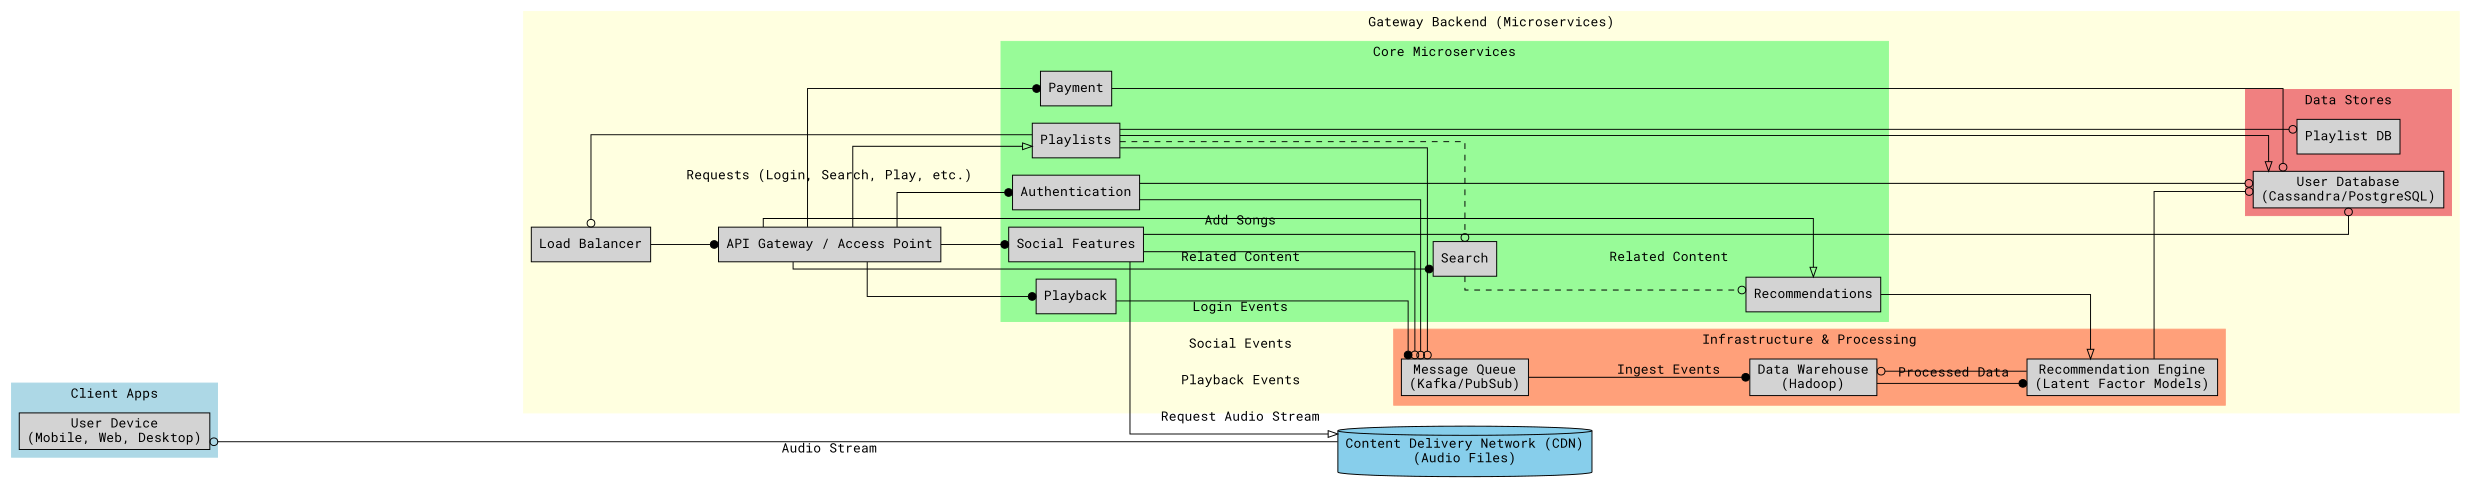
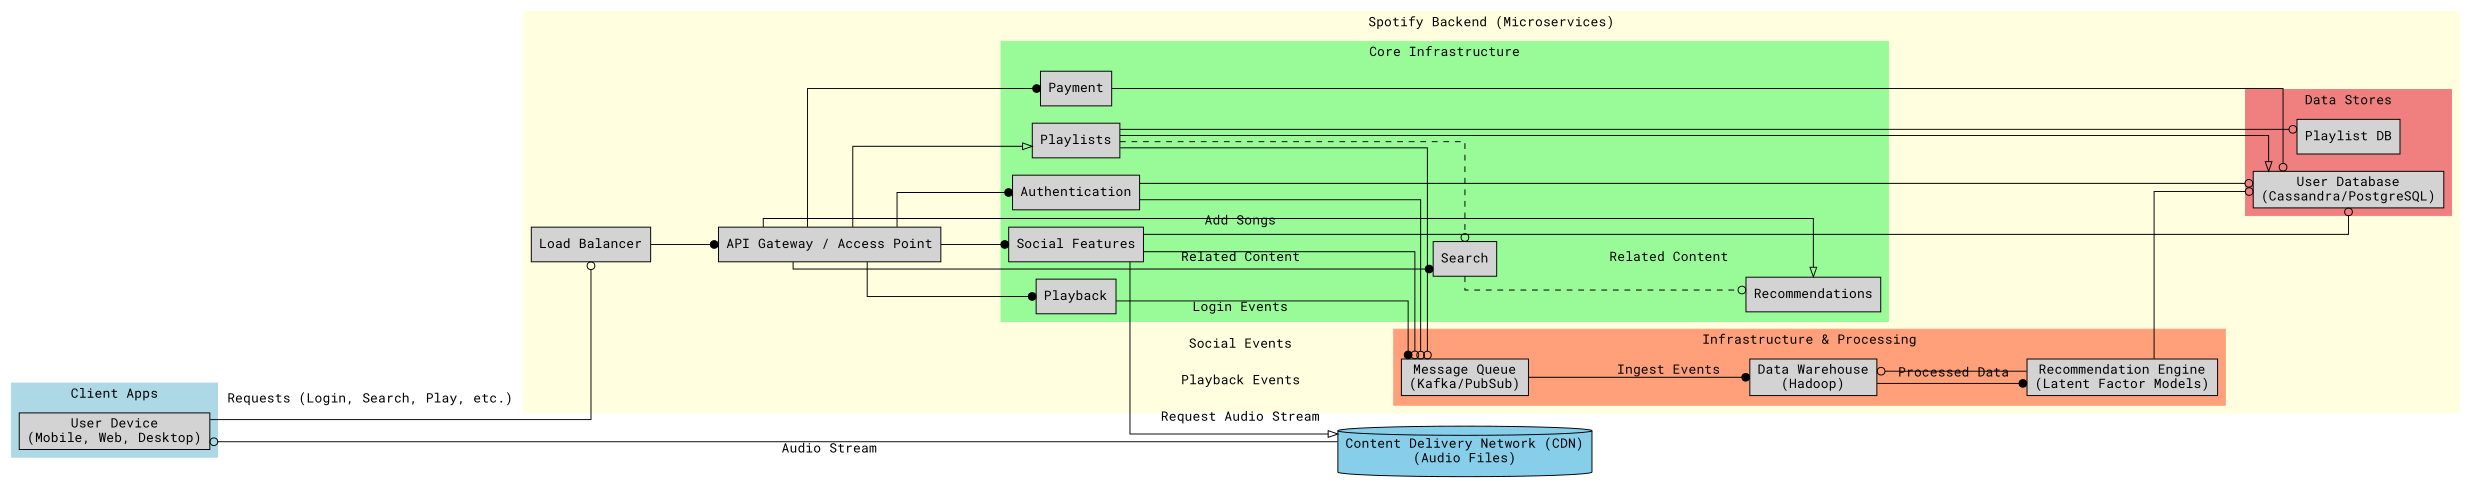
  digraph {
    fontname="Roboto Mono"
    rankdir=LR
    splines=ortho
    node [fillcolor=lightgrey fontname="Roboto Mono" shape=box style=filled]
    edge [arrowhead=odot fontname="Roboto Mono"]
    n1 [label="User Device\n(Mobile, Web, Desktop)"]
    n2 [label=Authentication]
    n3 [label=Search]
    n4 [label=Playback]
    n5 [label=Playlists]
    n6 [label=Recommendations]
    n7 [label="Social Features"]
    n8 [label=Payment]
    n9 [label="User Database\n(Cassandra/PostgreSQL)"]
    n10 [label="Playlist DB"]
    n11 [label="Message Queue\n(Kafka/PubSub)"]
    n12 [label="Data Warehouse\n(Hadoop)"]
    n13 [label="Recommendation Engine\n(Latent Factor Models)"]
    n14 [label="Load Balancer"]
    n15 [label="API Gateway / Access Point"]
    n16 [fillcolor=skyblue label="Content Delivery Network (CDN)\n(Audio Files)" shape=cylinder]
    subgraph cluster_1 {
      color=lightblue
      label="Client Apps"
      style=filled
      n1
    }
    subgraph cluster_2 {
      color=lightyellow
-     label="Gateway Backend (Microservices)"
+     label="Spotify Backend (Microservices)"
      style=filled
      n14
      n15
      subgraph cluster_3 {
        color=palegreen
-       label="Core Microservices"
+       label="Core Infrastructure"
        style=filled
        n2
        n3
        n4
        n5
        n6
        n7
        n8
      }
      subgraph cluster_4 {
        color=lightcoral
        label="Data Stores"
        style=filled
        n9
        n10
      }
      subgraph cluster_5 {
        color=lightsalmon
        label="Infrastructure & Processing"
        style=filled
        n11
        n12
        n13
      }
    }
-   n5 -> n14 [label="Requests (Login, Search, Play, etc.)"]
+   n1 -> n14 [label="Requests (Login, Search, Play, etc.)"]
    n2 -> n9
    n2 -> n11 [label="Login Events"]
    n3 -> n6 [label="Related Content" style=dashed]
    n4 -> n11 [arrowhead=dot label="Playback Events"]
    n5 -> n3 [label="Add Songs" style=dashed]
    n5 -> n9 [arrowhead=onormal]
    n5 -> n10
    n5 -> n11 [label="Related Content"]
-   n6 -> n13 [arrowhead=onormal]
    n7 -> n9
    n7 -> n11 [label="Social Events"]
    n7 -> n16 [arrowhead=onormal label="Request Audio Stream"]
    n8 -> n9
    n11 -> n12 [arrowhead=dot label="Ingest Events"]
    n12 -> n13 [arrowhead=dot label="Processed Data"]
    n13 -> n9
    n13 -> n12
    n14 -> n15 [arrowhead=dot]
    n15 -> n2 [arrowhead=dot]
    n15 -> n3 [arrowhead=dot]
    n15 -> n4 [arrowhead=dot]
    n15 -> n5 [arrowhead=onormal]
    n15 -> n6 [arrowhead=onormal]
    n15 -> n7 [arrowhead=dot]
    n15 -> n8 [arrowhead=dot]
    n16 -> n1 [label="Audio Stream"]
  }
